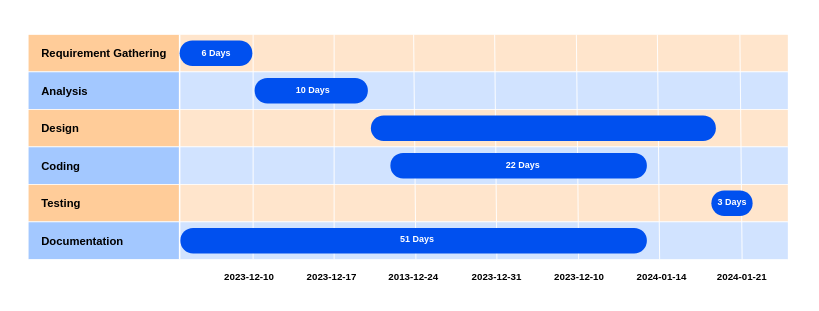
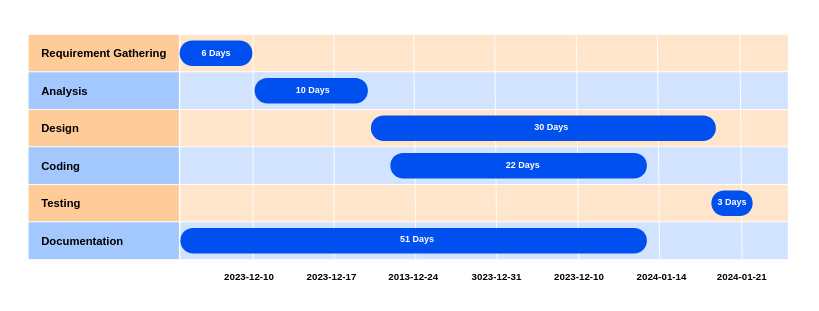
  <mxCell id="0" style=";html=1;" />
  <mxCell id="1" style=";html=1;" parent="0" />
  <mxCell id="2" value="" style="group" vertex="1" connectable="0" parent="1"><mxGeometry x="20" y="20" width="1050" height="372" as="geometry" /></mxCell>
  <mxCell id="3" value="" style="rounded=0;whiteSpace=wrap;html=1;strokeColor=none;fillColor=#FFFFFF;" vertex="1" parent="2"><mxGeometry width="1050" height="372" as="geometry" /></mxCell>
  <mxCell id="4" value="&lt;font style=&quot;font-size: 15px;&quot;&gt;&lt;b&gt;Requirement Gathering&lt;/b&gt;&lt;/font&gt;" style="align=left;strokeColor=#FFFFFF;html=1;fillColor=#ffcc99;spacingLeft=16;" parent="2" vertex="1"><mxGeometry x="17" y="25" width="1013.0" height="50" as="geometry" /></mxCell>
  <mxCell id="5" value="&lt;font style=&quot;font-size: 15px;&quot;&gt;&lt;b&gt;Analysis&lt;/b&gt;&lt;/font&gt;" style="align=left;strokeColor=#FFFFFF;html=1;fillColor=#A3C8FF;spacingLeft=16;" vertex="1" parent="2"><mxGeometry x="17" y="75" width="1013.0" height="50" as="geometry" /></mxCell>
  <mxCell id="6" value="&lt;font style=&quot;font-size: 15px;&quot;&gt;&lt;b&gt;Design&lt;/b&gt;&lt;/font&gt;" style="align=left;strokeColor=#FFFFFF;html=1;fillColor=#ffcc99;spacingLeft=16;" vertex="1" parent="2"><mxGeometry x="17" y="125" width="1013.0" height="50" as="geometry" /></mxCell>
  <mxCell id="7" value="&lt;font style=&quot;font-size: 15px;&quot;&gt;&lt;b&gt;Coding&lt;/b&gt;&lt;/font&gt;" style="align=left;strokeColor=#FFFFFF;html=1;fillColor=#A3C8FF;spacingLeft=16;" vertex="1" parent="2"><mxGeometry x="17" y="175" width="1013.0" height="50" as="geometry" /></mxCell>
  <mxCell id="8" value="&lt;font style=&quot;font-size: 15px;&quot;&gt;&lt;b&gt;Testing&lt;/b&gt;&lt;/font&gt;" style="align=left;strokeColor=#FFFFFF;html=1;fillColor=#ffcc99;spacingLeft=16;" vertex="1" parent="2"><mxGeometry x="17" y="225" width="1013.0" height="50" as="geometry" /></mxCell>
  <mxCell id="9" value="&lt;font style=&quot;font-size: 15px;&quot;&gt;&lt;b&gt;Documentation&lt;/b&gt;&lt;/font&gt;" style="align=left;strokeColor=#FFFFFF;html=1;fillColor=#A3C8FF;spacingLeft=16;" vertex="1" parent="2"><mxGeometry x="17" y="275" width="1013.0" height="50" as="geometry" /></mxCell>
  <mxCell id="10" value="" style="rounded=0;whiteSpace=wrap;html=1;strokeColor=none;opacity=50;fillColor=default;" vertex="1" parent="2"><mxGeometry x="219" y="25" width="810" height="300" as="geometry" /></mxCell>
  <mxCell id="11" value="" style="endArrow=none;html=1;rounded=1;curved=0;strokeColor=#FFFFFF;strokeWidth=2;" edge="1" parent="2"><mxGeometry width="50" height="50" relative="1" as="geometry"><mxPoint x="219" y="25" as="sourcePoint" /><mxPoint x="219" y="325" as="targetPoint" /></mxGeometry></mxCell>
  <mxCell id="12" value="" style="endArrow=none;html=1;rounded=1;strokeColor=#FFFFFF;strokeWidth=1.25;curved=0;" edge="1" parent="2"><mxGeometry width="50" height="50" relative="1" as="geometry"><mxPoint x="317" y="325" as="sourcePoint" /><mxPoint x="317" y="25" as="targetPoint" /></mxGeometry></mxCell>
  <mxCell id="13" value="" style="endArrow=none;html=1;rounded=1;strokeColor=#FFFFFF;strokeWidth=1.25;curved=0;" edge="1" parent="2"><mxGeometry width="50" height="50" relative="1" as="geometry"><mxPoint x="425" y="325" as="sourcePoint" /><mxPoint x="425" y="25" as="targetPoint" /></mxGeometry></mxCell>
  <mxCell id="14" value="" style="endArrow=none;html=1;rounded=1;strokeColor=#FFFFFF;strokeWidth=1.25;curved=0;" edge="1" parent="2"><mxGeometry width="50" height="50" relative="1" as="geometry"><mxPoint x="534" y="325" as="sourcePoint" /><mxPoint x="531" y="25" as="targetPoint" /></mxGeometry></mxCell>
  <mxCell id="15" value="" style="endArrow=none;html=1;rounded=1;strokeColor=#FFFFFF;strokeWidth=1.25;curved=0;" edge="1" parent="2"><mxGeometry width="50" height="50" relative="1" as="geometry"><mxPoint x="642" y="325" as="sourcePoint" /><mxPoint x="639" y="25" as="targetPoint" /></mxGeometry></mxCell>
  <mxCell id="16" value="" style="endArrow=none;html=1;rounded=1;strokeColor=#FFFFFF;strokeWidth=1.25;curved=0;" edge="1" parent="2"><mxGeometry width="50" height="50" relative="1" as="geometry"><mxPoint x="751" y="325" as="sourcePoint" /><mxPoint x="748" y="25" as="targetPoint" /></mxGeometry></mxCell>
  <mxCell id="17" value="" style="endArrow=none;html=1;rounded=1;strokeColor=#FFFFFF;strokeWidth=1.25;curved=0;" edge="1" parent="2"><mxGeometry width="50" height="50" relative="1" as="geometry"><mxPoint x="859" y="325" as="sourcePoint" /><mxPoint x="856" y="25" as="targetPoint" /></mxGeometry></mxCell>
  <mxCell id="18" value="" style="endArrow=none;html=1;rounded=1;strokeColor=#FFFFFF;strokeWidth=1.25;curved=0;" edge="1" parent="2"><mxGeometry width="50" height="50" relative="1" as="geometry"><mxPoint x="969" y="325" as="sourcePoint" /><mxPoint x="966" y="25" as="targetPoint" /></mxGeometry></mxCell>
  <mxCell id="19" value="2023-12-10" style="text;html=1;strokeColor=none;fillColor=none;align=center;verticalAlign=middle;whiteSpace=wrap;rounded=0;fontStyle=1;fontSize=13;labelBorderColor=none;" vertex="1" parent="2"><mxGeometry x="277" y="333" width="70" height="30" as="geometry" /></mxCell>
  <mxCell id="20" value="2023-12-17" style="text;html=1;strokeColor=none;fillColor=none;align=center;verticalAlign=middle;whiteSpace=wrap;rounded=0;fontStyle=1;fontSize=13;labelBorderColor=none;" vertex="1" parent="2"><mxGeometry x="387" y="333" width="70" height="30" as="geometry" /></mxCell>
  <mxCell id="21" value="2013-12-24" style="text;html=1;strokeColor=none;fillColor=none;align=center;verticalAlign=middle;whiteSpace=wrap;rounded=0;fontStyle=1;fontSize=13;labelBorderColor=none;" vertex="1" parent="2"><mxGeometry x="496" y="333" width="70" height="30" as="geometry" /></mxCell>
- <mxCell id="22" value="2023-12-31" style="text;html=1;strokeColor=none;fillColor=none;align=center;verticalAlign=middle;whiteSpace=wrap;rounded=0;fontStyle=1;fontSize=13;labelBorderColor=none;" vertex="1" parent="2"><mxGeometry x="607" y="333" width="70" height="30" as="geometry" /></mxCell>
+ <mxCell id="22" value="3023-12-31" style="text;html=1;strokeColor=none;fillColor=none;align=center;verticalAlign=middle;whiteSpace=wrap;rounded=0;fontStyle=1;fontSize=13;labelBorderColor=none;" vertex="1" parent="2"><mxGeometry x="607" y="333" width="70" height="30" as="geometry" /></mxCell>
  <mxCell id="23" value="2023-12-10" style="text;html=1;strokeColor=none;fillColor=none;align=center;verticalAlign=middle;whiteSpace=wrap;rounded=0;fontStyle=1;fontSize=13;labelBorderColor=none;" vertex="1" parent="2"><mxGeometry x="717" y="333" width="70" height="30" as="geometry" /></mxCell>
  <mxCell id="24" value="2024-01-14" style="text;html=1;strokeColor=none;fillColor=none;align=center;verticalAlign=middle;whiteSpace=wrap;rounded=0;fontStyle=1;fontSize=13;labelBorderColor=none;" vertex="1" parent="2"><mxGeometry x="827" y="333" width="70" height="30" as="geometry" /></mxCell>
  <mxCell id="25" value="2024-01-21" style="text;html=1;strokeColor=none;fillColor=none;align=center;verticalAlign=middle;whiteSpace=wrap;rounded=0;fontStyle=1;fontSize=13;labelBorderColor=none;" vertex="1" parent="2"><mxGeometry x="934" y="333" width="70" height="30" as="geometry" /></mxCell>
  <mxCell id="26" value="" style="whiteSpace=wrap;html=1;strokeWidth=2;fillColor=#0050ef;fontSize=14;align=center;strokeColor=none;fontColor=#ffffff;rounded=1;arcSize=50;" vertex="1" parent="2"><mxGeometry x="319" y="83" width="151" height="34" as="geometry" /></mxCell>
  <mxCell id="27" value="" style="whiteSpace=wrap;html=1;strokeWidth=2;fillColor=#0050ef;fontSize=14;align=center;strokeColor=none;fontColor=#ffffff;rounded=1;arcSize=50;" vertex="1" parent="2"><mxGeometry x="219" y="33" width="97" height="34" as="geometry" /></mxCell>
  <mxCell id="28" value="" style="whiteSpace=wrap;html=1;strokeWidth=2;fillColor=#0050ef;fontSize=14;align=center;strokeColor=none;fontColor=#ffffff;rounded=1;arcSize=50;" vertex="1" parent="2"><mxGeometry x="474" y="133" width="460" height="34" as="geometry" /></mxCell>
  <mxCell id="29" value="" style="whiteSpace=wrap;html=1;strokeWidth=2;fillColor=#0050ef;fontSize=14;align=center;strokeColor=none;fontColor=#ffffff;rounded=1;arcSize=50;" vertex="1" parent="2"><mxGeometry x="500" y="183" width="342" height="34" as="geometry" /></mxCell>
  <mxCell id="30" value="" style="whiteSpace=wrap;html=1;strokeWidth=2;fillColor=#0050ef;fontSize=14;align=center;strokeColor=none;fontColor=#ffffff;rounded=1;arcSize=50;" vertex="1" parent="2"><mxGeometry x="928" y="233" width="55" height="34" as="geometry" /></mxCell>
  <mxCell id="31" value="" style="whiteSpace=wrap;html=1;strokeWidth=2;fillColor=#0050ef;fontSize=14;align=center;strokeColor=none;fontColor=#ffffff;rounded=1;arcSize=50;" vertex="1" parent="2"><mxGeometry x="220" y="283" width="622" height="34" as="geometry" /></mxCell>
  <mxCell id="32" value="6 Days" style="text;html=1;strokeColor=none;fillColor=none;align=center;verticalAlign=middle;whiteSpace=wrap;rounded=0;fontColor=#FFFFFF;fontStyle=1" vertex="1" parent="2"><mxGeometry x="237.5" y="35" width="60" height="30" as="geometry" /></mxCell>
  <mxCell id="33" value="10 Days" style="text;html=1;strokeColor=none;fillColor=none;align=center;verticalAlign=middle;whiteSpace=wrap;rounded=0;fontColor=#FFFFFF;fontStyle=1" vertex="1" parent="2"><mxGeometry x="367" y="85" width="60" height="30" as="geometry" /></mxCell>
+ <mxCell id="34" value="30 Days" style="text;html=1;strokeColor=none;fillColor=none;align=center;verticalAlign=middle;whiteSpace=wrap;rounded=0;fontColor=#FFFFFF;fontStyle=1" vertex="1" parent="2"><mxGeometry x="685" y="134" width="60" height="30" as="geometry" /></mxCell>
  <mxCell id="35" value="22 Days" style="text;html=1;strokeColor=none;fillColor=none;align=center;verticalAlign=middle;whiteSpace=wrap;rounded=0;fontColor=#FFFFFF;fontStyle=1" vertex="1" parent="2"><mxGeometry x="647" y="185" width="60" height="30" as="geometry" /></mxCell>
  <mxCell id="36" value="3 Days" style="text;html=1;strokeColor=none;fillColor=none;align=center;verticalAlign=middle;whiteSpace=wrap;rounded=0;fontColor=#FFFFFF;fontStyle=1" vertex="1" parent="2"><mxGeometry x="925.5" y="234" width="60" height="30" as="geometry" /></mxCell>
  <mxCell id="37" value="51 Days" style="text;html=1;strokeColor=none;fillColor=none;align=center;verticalAlign=middle;whiteSpace=wrap;rounded=0;fontColor=#FFFFFF;fontStyle=1" vertex="1" parent="2"><mxGeometry x="506" y="283" width="60" height="30" as="geometry" /></mxCell>
